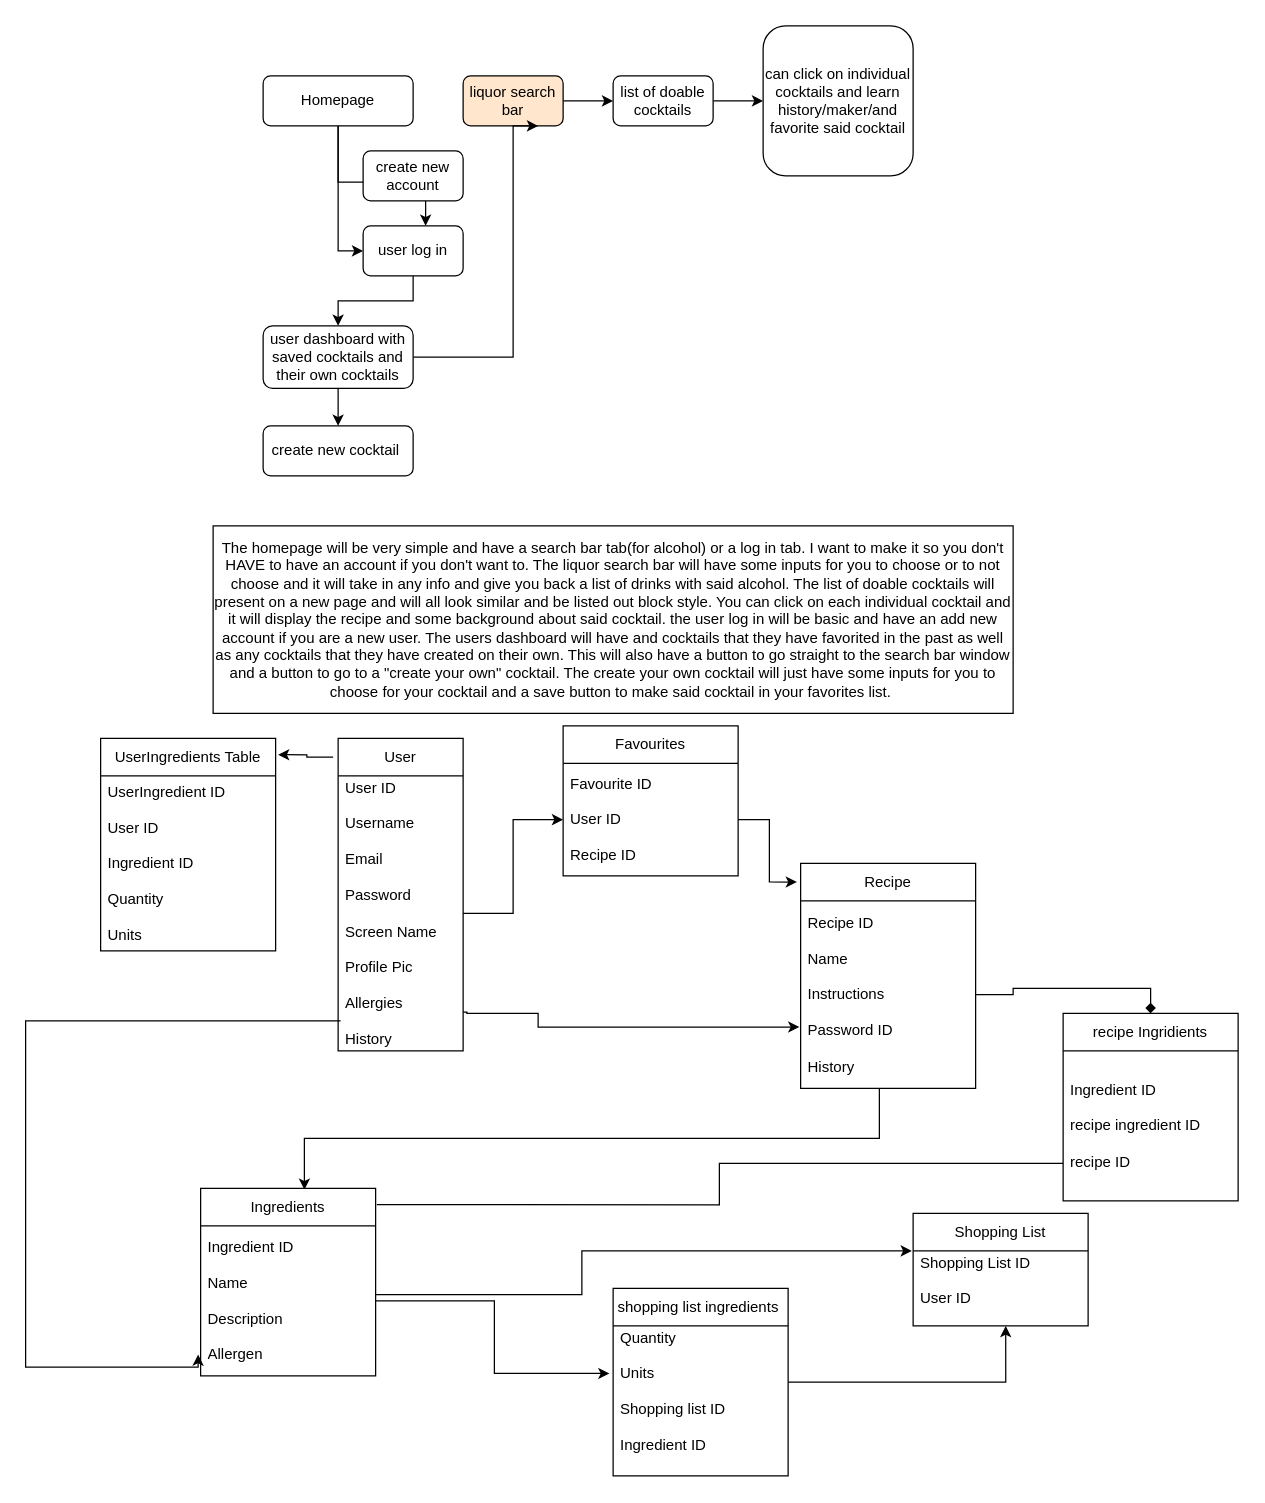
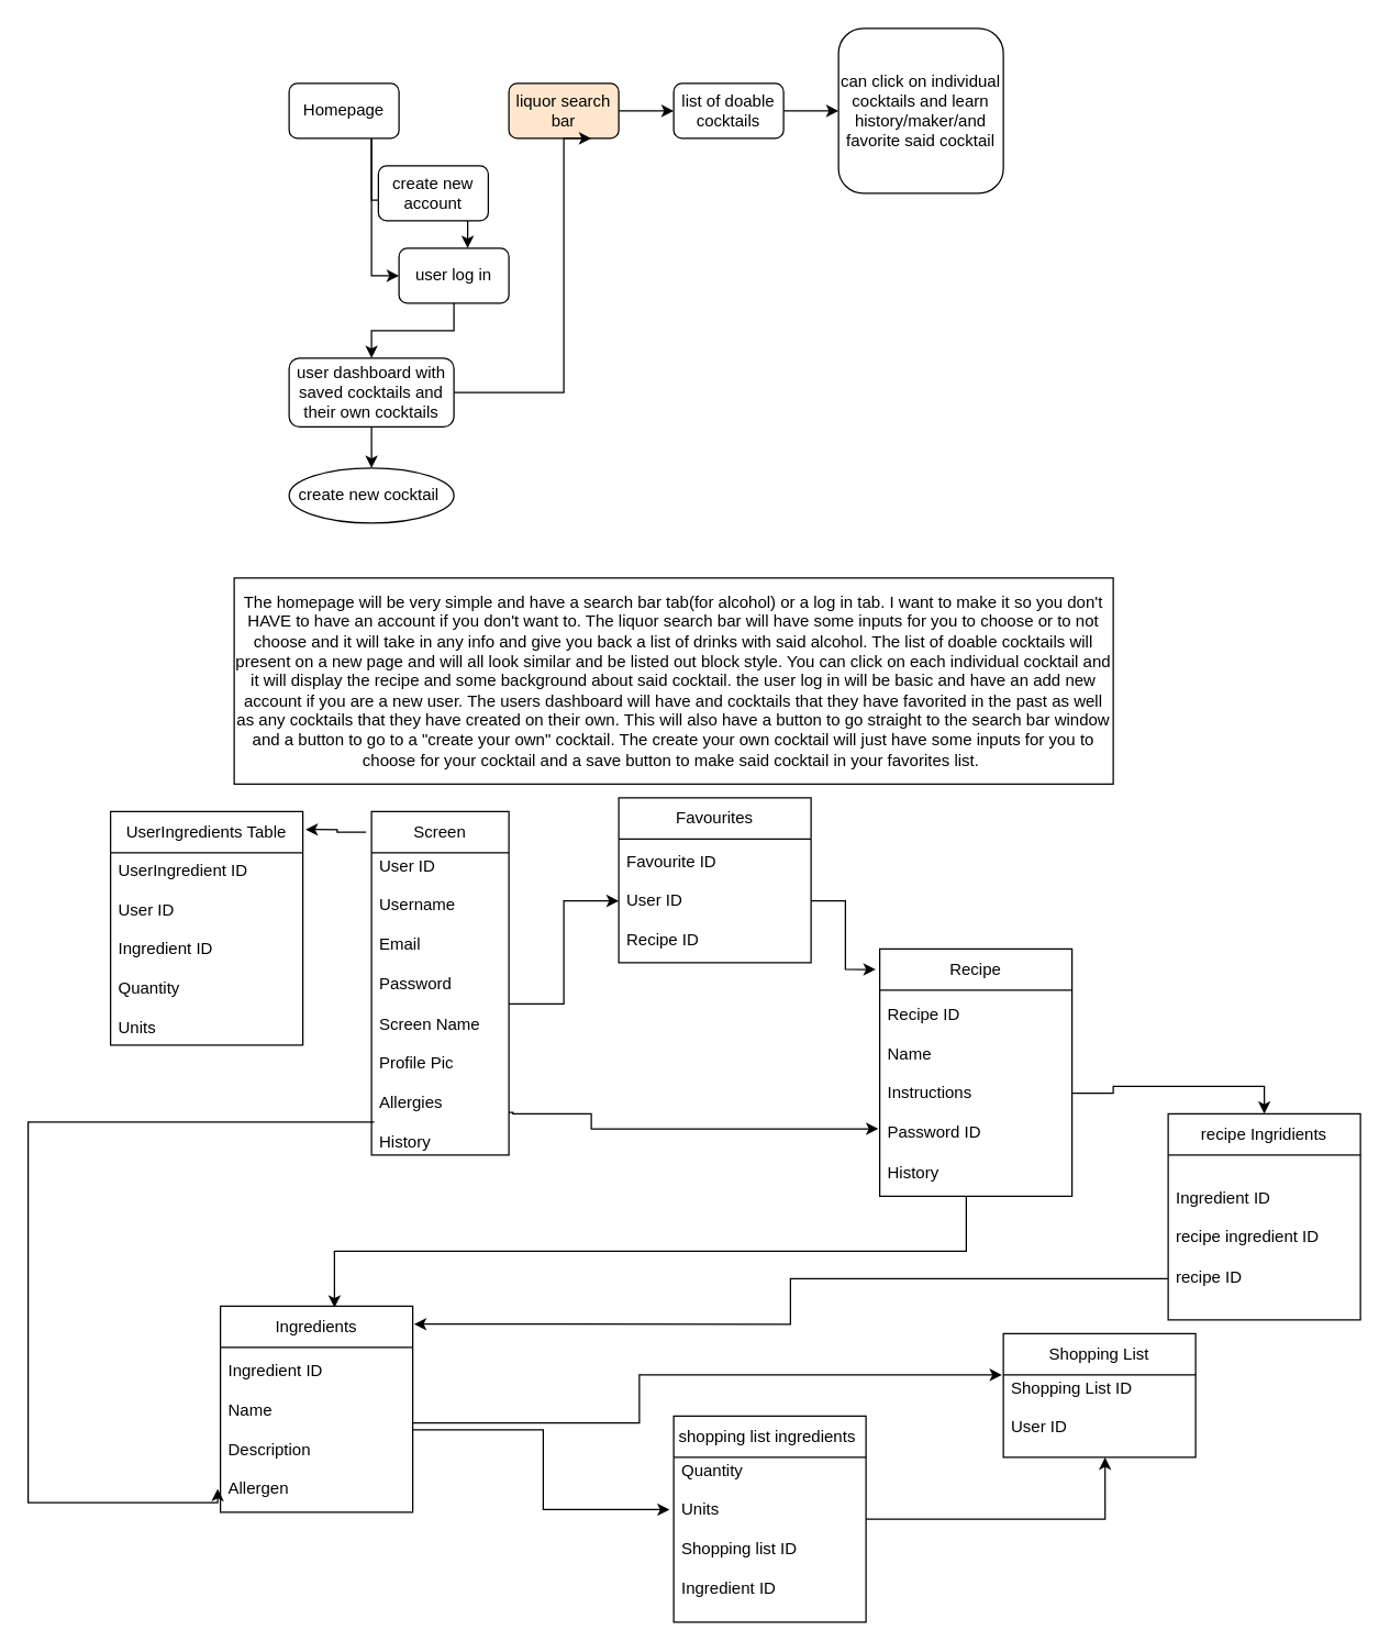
  <mxCell id="0" />
  <mxCell id="1" parent="0" />
  <mxCell id="2" value="" style="edgeStyle=orthogonalEdgeStyle;rounded=0;orthogonalLoop=1;jettySize=auto;html=1;" parent="1" source="4" target="6" edge="1"><mxGeometry relative="1" as="geometry"><Array as="points"><mxPoint x="270" y="140" /><mxPoint x="270" y="140" /></Array></mxGeometry></mxCell>
  <mxCell id="3" value="" style="edgeStyle=orthogonalEdgeStyle;rounded=0;orthogonalLoop=1;jettySize=auto;html=1;" parent="1" source="4" target="6" edge="1"><mxGeometry relative="1" as="geometry"><Array as="points"><mxPoint x="270" y="145" /><mxPoint x="340" y="145" /></Array></mxGeometry></mxCell>
- <mxCell id="4" value="Homepage" style="rounded=1;whiteSpace=wrap;html=1;fontSize=12;glass=0;strokeWidth=1;shadow=0;" parent="1" vertex="1"><mxGeometry x="210" y="60" width="120" height="40" as="geometry" /></mxCell>
+ <mxCell id="4" value="Homepage" style="rounded=1;whiteSpace=wrap;html=1;fontSize=12;glass=0;strokeWidth=1;shadow=0;" parent="1" vertex="1"><mxGeometry x="210" y="60" width="80" height="40" as="geometry" /></mxCell>
  <mxCell id="5" value="" style="edgeStyle=orthogonalEdgeStyle;rounded=0;orthogonalLoop=1;jettySize=auto;html=1;" parent="1" source="6" target="14" edge="1"><mxGeometry relative="1" as="geometry" /></mxCell>
  <mxCell id="6" value="user log in" style="rounded=1;whiteSpace=wrap;html=1;fontSize=12;glass=0;strokeWidth=1;shadow=0;" parent="1" vertex="1"><mxGeometry x="290" y="180" width="80" height="40" as="geometry" /></mxCell>
  <mxCell id="7" value="" style="edgeStyle=orthogonalEdgeStyle;rounded=0;orthogonalLoop=1;jettySize=auto;html=1;" parent="1" source="8" target="10" edge="1"><mxGeometry relative="1" as="geometry" /></mxCell>
  <mxCell id="8" value="liquor search bar" style="whiteSpace=wrap;html=1;rounded=1;glass=0;strokeWidth=1;shadow=0;fillColor=#ffe6cc;" parent="1" vertex="1"><mxGeometry x="370" y="60" width="80" height="40" as="geometry" /></mxCell>
  <mxCell id="9" value="" style="edgeStyle=orthogonalEdgeStyle;rounded=0;orthogonalLoop=1;jettySize=auto;html=1;" parent="1" source="10" target="16" edge="1"><mxGeometry relative="1" as="geometry" /></mxCell>
  <mxCell id="10" value="list of doable cocktails" style="whiteSpace=wrap;html=1;rounded=1;glass=0;strokeWidth=1;shadow=0;" parent="1" vertex="1"><mxGeometry x="490" y="60" width="80" height="40" as="geometry" /></mxCell>
- <mxCell id="11" value="create new account" style="rounded=1;whiteSpace=wrap;html=1;" parent="1" vertex="1"><mxGeometry x="290" y="120" width="80" height="40" as="geometry" /></mxCell>
+ <mxCell id="11" value="create new account" style="rounded=1;whiteSpace=wrap;html=1;" parent="1" vertex="1"><mxGeometry x="275" y="120" width="80" height="40" as="geometry" /></mxCell>
  <mxCell id="12" value="" style="edgeStyle=orthogonalEdgeStyle;rounded=0;orthogonalLoop=1;jettySize=auto;html=1;entryX=0.5;entryY=0;entryDx=0;entryDy=0;" parent="1" source="14" target="15" edge="1"><mxGeometry relative="1" as="geometry"><mxPoint x="260" y="390" as="targetPoint" /></mxGeometry></mxCell>
  <mxCell id="13" value="" style="edgeStyle=orthogonalEdgeStyle;rounded=0;orthogonalLoop=1;jettySize=auto;html=1;entryX=0.75;entryY=1;entryDx=0;entryDy=0;" parent="1" source="14" target="8" edge="1"><mxGeometry relative="1" as="geometry"><mxPoint x="490" y="295" as="targetPoint" /><Array as="points"><mxPoint x="410" y="285" /><mxPoint x="410" y="100" /></Array></mxGeometry></mxCell>
  <mxCell id="14" value="user dashboard with saved cocktails and their own cocktails" style="rounded=1;whiteSpace=wrap;html=1;fontSize=12;glass=0;strokeWidth=1;shadow=0;" parent="1" vertex="1"><mxGeometry x="210" y="260" width="120" height="50" as="geometry" /></mxCell>
- <mxCell id="15" value="create new cocktail&amp;nbsp;" style="rounded=1;whiteSpace=wrap;html=1;fontSize=12;glass=0;strokeWidth=1;shadow=0;" parent="1" vertex="1"><mxGeometry x="210" y="340" width="120" height="40" as="geometry" /></mxCell>
+ <mxCell id="15" value="create new cocktail&amp;nbsp;" style="ellipse;whiteSpace=wrap;html=1;fontSize=12;glass=0;strokeWidth=1;shadow=0;" parent="1" vertex="1"><mxGeometry x="210" y="340" width="120" height="40" as="geometry" /></mxCell>
  <mxCell id="16" value="can click on individual cocktails and learn history/maker/and favorite said cocktail" style="whiteSpace=wrap;html=1;rounded=1;glass=0;strokeWidth=1;shadow=0;" parent="1" vertex="1"><mxGeometry x="610" y="20" width="120" height="120" as="geometry" /></mxCell>
  <mxCell id="17" value="The homepage will be very simple and have a search bar tab(for alcohol) or a log in tab. I want to make it so you don't HAVE to have an account if you don't want to. The liquor search bar will have some inputs for you to choose or to not choose and it will take in any info and give you back a list of drinks with said alcohol. The list of doable cocktails will present on a new page and will all look similar and be listed out block style. You can click on each individual cocktail and it will display the recipe and some background about said cocktail. the user log in will be basic and have an add new account if you are a new user. The users dashboard will have and cocktails that they have favorited in the past as well as any cocktails that they have created on their own. This will also have a button to go straight to the search bar window and a button to go to a &quot;create your own&quot; cocktail. The create your own cocktail will just have some inputs for you to choose for your cocktail and a save button to make said cocktail in your favorites list.&amp;nbsp;" style="rounded=0;whiteSpace=wrap;html=1;" parent="1" vertex="1"><mxGeometry x="170" y="420" width="640" height="150" as="geometry" /></mxCell>
  <mxCell id="18" value="" style="edgeStyle=orthogonalEdgeStyle;rounded=0;orthogonalLoop=1;jettySize=auto;html=1;entryX=0.593;entryY=0.007;entryDx=0;entryDy=0;exitX=0.45;exitY=1;exitDx=0;exitDy=0;exitPerimeter=0;entryPerimeter=0;" edge="1" parent="1" source="23" target="20"><mxGeometry relative="1" as="geometry"><mxPoint x="504" y="830" as="sourcePoint" /><mxPoint x="664" y="1025" as="targetPoint" /><Array as="points" /></mxGeometry></mxCell>
  <mxCell id="19" value="" style="edgeStyle=orthogonalEdgeStyle;rounded=0;orthogonalLoop=1;jettySize=auto;html=1;" edge="1" parent="1" source="20"><mxGeometry relative="1" as="geometry"><mxPoint x="729" y="1000" as="targetPoint" /><Array as="points"><mxPoint x="465" y="1035" /><mxPoint x="465" y="1000" /><mxPoint x="729" y="1000" /></Array></mxGeometry></mxCell>
  <mxCell id="20" value="Ingredients" style="swimlane;fontStyle=0;childLayout=stackLayout;horizontal=1;startSize=30;horizontalStack=0;resizeParent=1;resizeParentMax=0;resizeLast=0;collapsible=1;marginBottom=0;whiteSpace=wrap;html=1;" vertex="1" parent="1"><mxGeometry x="160" y="950" width="140" height="150" as="geometry" /></mxCell>
  <mxCell id="21" value="Ingredient ID&lt;div&gt;&lt;br&gt;&lt;/div&gt;&lt;div&gt;Name&lt;/div&gt;&lt;div&gt;&lt;br&gt;&lt;/div&gt;&lt;div&gt;Description&lt;/div&gt;&lt;div&gt;&lt;br&gt;&lt;/div&gt;&lt;div&gt;Allergen&lt;/div&gt;" style="text;strokeColor=none;fillColor=none;align=left;verticalAlign=middle;spacingLeft=4;spacingRight=4;overflow=hidden;points=[[0,0.5],[1,0.5]];portConstraint=eastwest;rotatable=0;whiteSpace=wrap;html=1;" vertex="1" parent="20"><mxGeometry y="30" width="140" height="120" as="geometry" /></mxCell>
  <mxCell id="22" value="Recipe" style="swimlane;fontStyle=0;childLayout=stackLayout;horizontal=1;startSize=30;horizontalStack=0;resizeParent=1;resizeParentMax=0;resizeLast=0;collapsible=1;marginBottom=0;whiteSpace=wrap;html=1;" vertex="1" parent="1"><mxGeometry x="640" y="690" width="140" height="180" as="geometry" /></mxCell>
  <mxCell id="23" value="Recipe ID&lt;div&gt;&lt;br&gt;&lt;/div&gt;&lt;div&gt;Name&lt;/div&gt;&lt;div&gt;&lt;br&gt;&lt;/div&gt;&lt;div&gt;Instructions&lt;/div&gt;&lt;div&gt;&lt;br&gt;&lt;/div&gt;&lt;div&gt;Password ID&lt;/div&gt;&lt;div&gt;&lt;br&gt;&lt;/div&gt;&lt;div&gt;History&lt;/div&gt;" style="text;strokeColor=none;fillColor=none;align=left;verticalAlign=middle;spacingLeft=4;spacingRight=4;overflow=hidden;points=[[0,0.5],[1,0.5]];portConstraint=eastwest;rotatable=0;whiteSpace=wrap;html=1;" vertex="1" parent="22"><mxGeometry y="30" width="140" height="150" as="geometry" /></mxCell>
  <mxCell id="24" value="Favourites" style="swimlane;fontStyle=0;childLayout=stackLayout;horizontal=1;startSize=30;horizontalStack=0;resizeParent=1;resizeParentMax=0;resizeLast=0;collapsible=1;marginBottom=0;whiteSpace=wrap;html=1;" vertex="1" parent="1"><mxGeometry x="450" y="580" width="140" height="120" as="geometry" /></mxCell>
  <mxCell id="25" value="Favourite ID&lt;div&gt;&lt;br&gt;&lt;div&gt;User ID&lt;/div&gt;&lt;div&gt;&lt;br&gt;&lt;/div&gt;&lt;div&gt;Recipe ID&lt;/div&gt;&lt;/div&gt;" style="text;strokeColor=none;fillColor=none;align=left;verticalAlign=middle;spacingLeft=4;spacingRight=4;overflow=hidden;points=[[0,0.5],[1,0.5]];portConstraint=eastwest;rotatable=0;whiteSpace=wrap;html=1;" vertex="1" parent="24"><mxGeometry y="30" width="140" height="90" as="geometry" /></mxCell>
- <mxCell id="26" value="User" style="swimlane;fontStyle=0;childLayout=stackLayout;horizontal=1;startSize=30;horizontalStack=0;resizeParent=1;resizeParentMax=0;resizeLast=0;collapsible=1;marginBottom=0;whiteSpace=wrap;html=1;" vertex="1" parent="1"><mxGeometry x="270" y="590" width="100" height="250" as="geometry" /></mxCell>
+ <mxCell id="26" value="Screen" style="swimlane;fontStyle=0;childLayout=stackLayout;horizontal=1;startSize=30;horizontalStack=0;resizeParent=1;resizeParentMax=0;resizeLast=0;collapsible=1;marginBottom=0;whiteSpace=wrap;html=1;" vertex="1" parent="1"><mxGeometry x="270" y="590" width="100" height="250" as="geometry" /></mxCell>
  <mxCell id="27" value="User ID&lt;div&gt;&lt;br&gt;&lt;div&gt;Username&lt;/div&gt;&lt;div&gt;&lt;br&gt;&lt;/div&gt;&lt;div&gt;Email&lt;/div&gt;&lt;div&gt;&lt;br&gt;&lt;/div&gt;&lt;div&gt;Password&lt;/div&gt;&lt;div&gt;&lt;br&gt;&lt;/div&gt;&lt;div&gt;Screen Name&lt;/div&gt;&lt;div&gt;&lt;br&gt;&lt;/div&gt;&lt;div&gt;Profile Pic&lt;/div&gt;&lt;div&gt;&lt;br&gt;&lt;/div&gt;&lt;div&gt;Allergies&lt;/div&gt;&lt;div&gt;&lt;br&gt;&lt;/div&gt;&lt;div&gt;History&lt;/div&gt;&lt;/div&gt;" style="text;strokeColor=none;fillColor=none;align=left;verticalAlign=middle;spacingLeft=4;spacingRight=4;overflow=hidden;points=[[0,0.5],[1,0.5]];portConstraint=eastwest;rotatable=0;whiteSpace=wrap;html=1;" vertex="1" parent="26"><mxGeometry y="30" width="100" height="220" as="geometry" /></mxCell>
  <mxCell id="28" value="UserIngredients Table" style="swimlane;fontStyle=0;childLayout=stackLayout;horizontal=1;startSize=30;horizontalStack=0;resizeParent=1;resizeParentMax=0;resizeLast=0;collapsible=1;marginBottom=0;whiteSpace=wrap;html=1;" vertex="1" parent="1"><mxGeometry x="80" y="590" width="140" height="170" as="geometry" /></mxCell>
  <mxCell id="29" value="UserIngredient ID&lt;div&gt;&lt;br&gt;&lt;/div&gt;&lt;div&gt;User ID&lt;/div&gt;&lt;div&gt;&lt;br&gt;&lt;/div&gt;&lt;div&gt;Ingredient ID&lt;/div&gt;&lt;div&gt;&lt;br&gt;&lt;/div&gt;&lt;div&gt;Quantity&lt;/div&gt;&lt;div&gt;&lt;br&gt;&lt;/div&gt;&lt;div&gt;Units&lt;/div&gt;" style="text;strokeColor=none;fillColor=none;align=left;verticalAlign=middle;spacingLeft=4;spacingRight=4;overflow=hidden;points=[[0,0.5],[1,0.5]];portConstraint=eastwest;rotatable=0;whiteSpace=wrap;html=1;" vertex="1" parent="28"><mxGeometry y="30" width="140" height="140" as="geometry" /></mxCell>
  <mxCell id="30" value="Shopping List" style="swimlane;fontStyle=0;childLayout=stackLayout;horizontal=1;startSize=30;horizontalStack=0;resizeParent=1;resizeParentMax=0;resizeLast=0;collapsible=1;marginBottom=0;whiteSpace=wrap;html=1;" vertex="1" parent="1"><mxGeometry x="730" y="970" width="140" height="90" as="geometry" /></mxCell>
  <mxCell id="31" value="Shopping List ID&lt;div&gt;&lt;br&gt;&lt;/div&gt;&lt;div&gt;User ID&lt;/div&gt;&lt;div&gt;&lt;br&gt;&lt;/div&gt;" style="text;strokeColor=none;fillColor=none;align=left;verticalAlign=middle;spacingLeft=4;spacingRight=4;overflow=hidden;points=[[0,0.5],[1,0.5]];portConstraint=eastwest;rotatable=0;whiteSpace=wrap;html=1;" vertex="1" parent="30"><mxGeometry y="30" width="140" height="60" as="geometry" /></mxCell>
  <mxCell id="32" value="" style="edgeStyle=orthogonalEdgeStyle;rounded=0;orthogonalLoop=1;jettySize=auto;html=1;entryX=-0.014;entryY=0.858;entryDx=0;entryDy=0;entryPerimeter=0;exitX=0.02;exitY=0.891;exitDx=0;exitDy=0;exitPerimeter=0;" edge="1" parent="1" source="27" target="21"><mxGeometry relative="1" as="geometry"><Array as="points"><mxPoint x="20" y="816" /><mxPoint x="20" y="1093" /></Array></mxGeometry></mxCell>
  <mxCell id="33" value="" style="edgeStyle=orthogonalEdgeStyle;rounded=0;orthogonalLoop=1;jettySize=auto;html=1;entryX=-0.007;entryY=0.673;entryDx=0;entryDy=0;entryPerimeter=0;exitX=1;exitY=0.859;exitDx=0;exitDy=0;exitPerimeter=0;" edge="1" parent="1" source="27" target="23"><mxGeometry relative="1" as="geometry"><mxPoint x="373" y="630" as="sourcePoint" /><Array as="points"><mxPoint x="373" y="809" /><mxPoint x="373" y="810" /><mxPoint x="430" y="810" /><mxPoint x="430" y="821" /></Array></mxGeometry></mxCell>
  <mxCell id="34" style="edgeStyle=orthogonalEdgeStyle;rounded=0;orthogonalLoop=1;jettySize=auto;html=1;exitX=-0.04;exitY=0.06;exitDx=0;exitDy=0;entryX=1.014;entryY=0.077;entryDx=0;entryDy=0;entryPerimeter=0;exitPerimeter=0;" edge="1" parent="1" source="26" target="28"><mxGeometry relative="1" as="geometry" /></mxCell>
  <mxCell id="35" value="" style="edgeStyle=orthogonalEdgeStyle;rounded=0;orthogonalLoop=1;jettySize=auto;html=1;" edge="1" parent="1" source="27" target="25"><mxGeometry relative="1" as="geometry" /></mxCell>
  <mxCell id="36" value="" style="edgeStyle=orthogonalEdgeStyle;rounded=0;orthogonalLoop=1;jettySize=auto;html=1;entryX=-0.021;entryY=0.083;entryDx=0;entryDy=0;entryPerimeter=0;" edge="1" parent="1" source="25" target="22"><mxGeometry relative="1" as="geometry" /></mxCell>
  <mxCell id="37" value="recipe Ingridients" style="swimlane;fontStyle=0;childLayout=stackLayout;horizontal=1;startSize=30;horizontalStack=0;resizeParent=1;resizeParentMax=0;resizeLast=0;collapsible=1;marginBottom=0;whiteSpace=wrap;html=1;" vertex="1" parent="1"><mxGeometry x="850" y="810" width="140" height="150" as="geometry" /></mxCell>
  <mxCell id="38" value="Ingredient ID&lt;div&gt;&lt;br&gt;&lt;/div&gt;&lt;div&gt;recipe ingredient ID&lt;/div&gt;&lt;div&gt;&lt;br&gt;&lt;/div&gt;&lt;div&gt;recipe ID&lt;/div&gt;" style="text;strokeColor=none;fillColor=none;align=left;verticalAlign=middle;spacingLeft=4;spacingRight=4;overflow=hidden;points=[[0,0.5],[1,0.5]];portConstraint=eastwest;rotatable=0;whiteSpace=wrap;html=1;" vertex="1" parent="37"><mxGeometry y="30" width="140" height="120" as="geometry" /></mxCell>
- <mxCell id="39" style="edgeStyle=orthogonalEdgeStyle;rounded=0;orthogonalLoop=1;jettySize=auto;html=1;exitX=1;exitY=0.5;exitDx=0;exitDy=0;entryX=0.5;entryY=0;entryDx=0;entryDy=0;endArrow=diamond;" edge="1" parent="1" source="23" target="37"><mxGeometry relative="1" as="geometry"><Array as="points"><mxPoint x="810" y="795" /><mxPoint x="810" y="790" /><mxPoint x="920" y="790" /></Array></mxGeometry></mxCell>
- <mxCell id="40" style="edgeStyle=orthogonalEdgeStyle;rounded=0;orthogonalLoop=1;jettySize=auto;html=1;entryX=1.007;entryY=0.087;entryDx=0;entryDy=0;entryPerimeter=0;endArrow=none;" edge="1" parent="1" source="38" target="20"><mxGeometry relative="1" as="geometry"><Array as="points"><mxPoint x="575" y="930" /><mxPoint x="575" y="963" /></Array></mxGeometry></mxCell>
+ <mxCell id="39" style="edgeStyle=orthogonalEdgeStyle;rounded=0;orthogonalLoop=1;jettySize=auto;html=1;exitX=1;exitY=0.5;exitDx=0;exitDy=0;entryX=0.5;entryY=0;entryDx=0;entryDy=0;" edge="1" parent="1" source="23" target="37"><mxGeometry relative="1" as="geometry"><Array as="points"><mxPoint x="810" y="795" /><mxPoint x="810" y="790" /><mxPoint x="920" y="790" /></Array></mxGeometry></mxCell>
+ <mxCell id="40" style="edgeStyle=orthogonalEdgeStyle;rounded=0;orthogonalLoop=1;jettySize=auto;html=1;entryX=1.007;entryY=0.087;entryDx=0;entryDy=0;entryPerimeter=0;" edge="1" parent="1" source="38" target="20"><mxGeometry relative="1" as="geometry"><Array as="points"><mxPoint x="575" y="930" /><mxPoint x="575" y="963" /></Array></mxGeometry></mxCell>
  <mxCell id="41" value="shopping list ingredients&amp;nbsp;" style="swimlane;fontStyle=0;childLayout=stackLayout;horizontal=1;startSize=30;horizontalStack=0;resizeParent=1;resizeParentMax=0;resizeLast=0;collapsible=1;marginBottom=0;whiteSpace=wrap;html=1;" vertex="1" parent="1"><mxGeometry x="490" y="1030" width="140" height="150" as="geometry" /></mxCell>
  <mxCell id="42" value="Quantity&lt;div&gt;&lt;br&gt;&lt;/div&gt;&lt;div&gt;Units&lt;/div&gt;&lt;div&gt;&lt;br&gt;&lt;/div&gt;&lt;div&gt;Shopping list ID&lt;/div&gt;&lt;div&gt;&lt;br&gt;&lt;/div&gt;&lt;div&gt;Ingredient ID&lt;/div&gt;&lt;div&gt;&lt;br&gt;&lt;/div&gt;&lt;div&gt;&lt;br&gt;&lt;/div&gt;" style="text;strokeColor=none;fillColor=none;align=left;verticalAlign=middle;spacingLeft=4;spacingRight=4;overflow=hidden;points=[[0,0.5],[1,0.5]];portConstraint=eastwest;rotatable=0;whiteSpace=wrap;html=1;" vertex="1" parent="41"><mxGeometry y="30" width="140" height="120" as="geometry" /></mxCell>
  <mxCell id="43" style="edgeStyle=orthogonalEdgeStyle;rounded=0;orthogonalLoop=1;jettySize=auto;html=1;entryX=-0.021;entryY=0.317;entryDx=0;entryDy=0;entryPerimeter=0;" edge="1" parent="1" source="21" target="42"><mxGeometry relative="1" as="geometry" /></mxCell>
  <mxCell id="44" style="edgeStyle=orthogonalEdgeStyle;rounded=0;orthogonalLoop=1;jettySize=auto;html=1;entryX=0.529;entryY=1;entryDx=0;entryDy=0;entryPerimeter=0;" edge="1" parent="1" source="41" target="31"><mxGeometry relative="1" as="geometry" /></mxCell>
